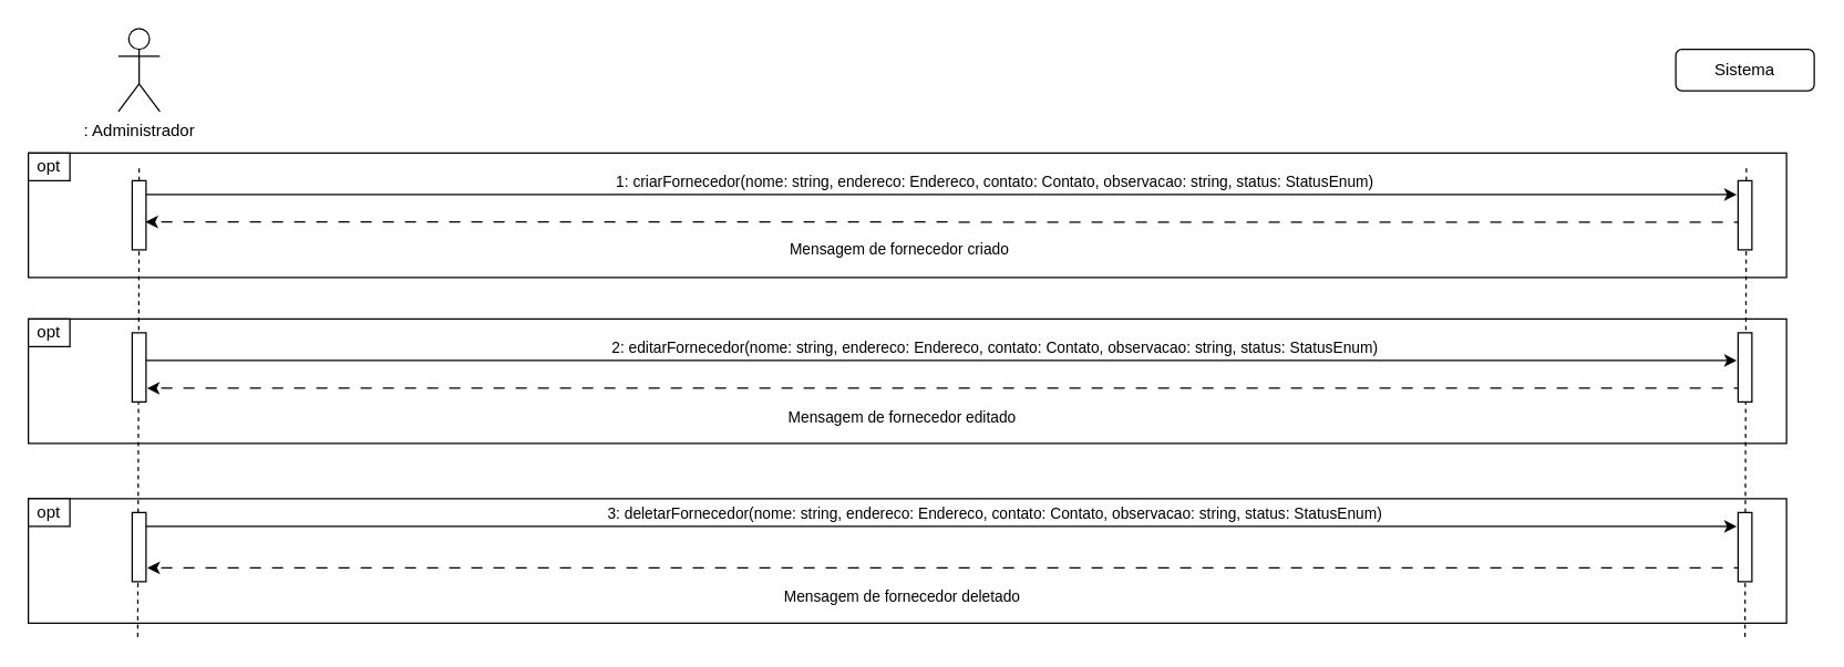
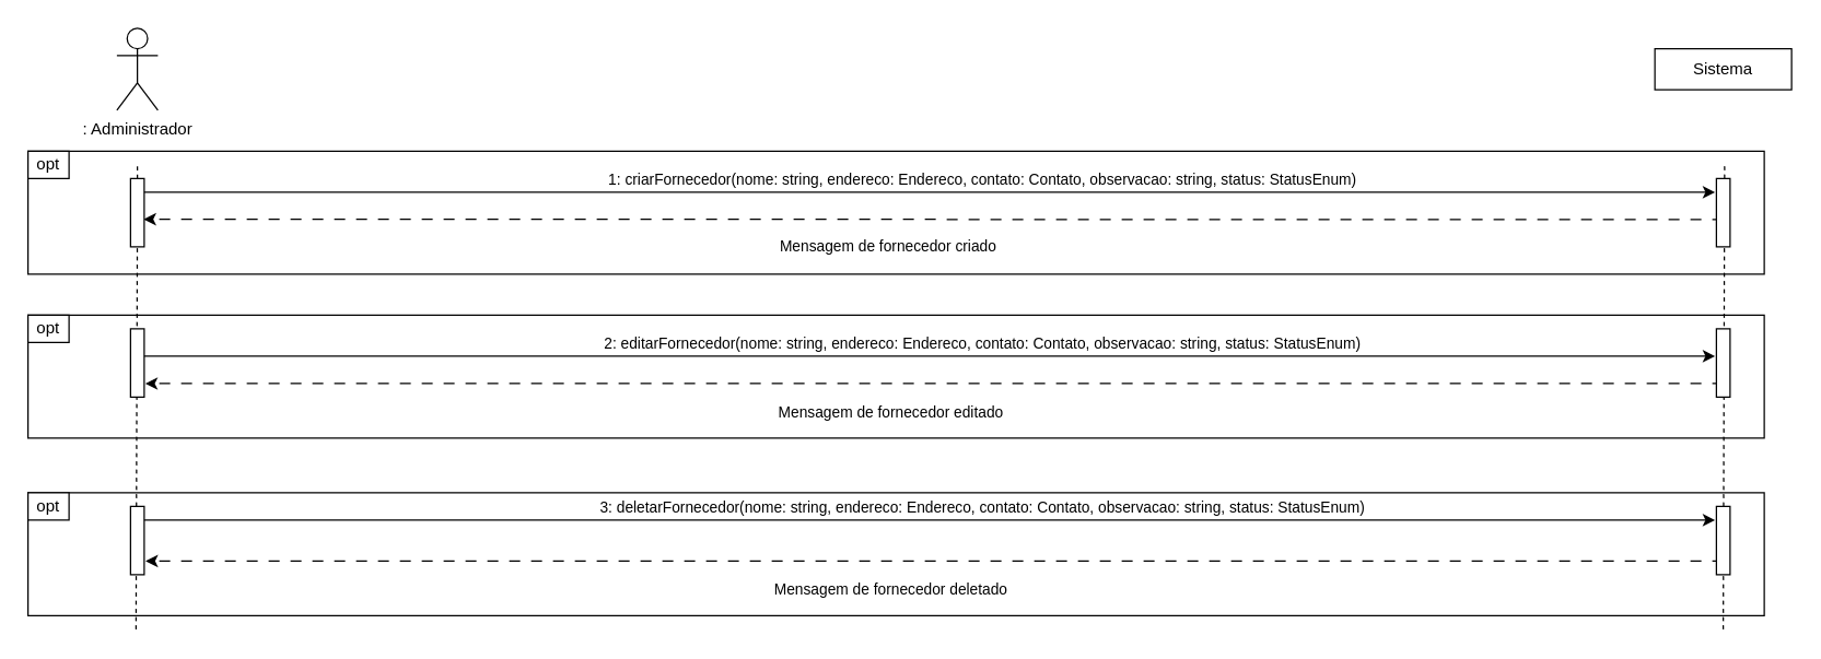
  <mxCell id="0" />
  <mxCell id="1" parent="0" />
  <mxCell id="2" value="" style="group" vertex="1" connectable="0" parent="1"><mxGeometry x="20" y="360" width="1270" height="90" as="geometry" /></mxCell>
  <mxCell id="3" value="" style="rounded=0;whiteSpace=wrap;html=1;" vertex="1" parent="2"><mxGeometry width="1270" height="90" as="geometry" /></mxCell>
  <mxCell id="4" value="opt" style="rounded=0;whiteSpace=wrap;html=1;" vertex="1" parent="2"><mxGeometry width="30" height="20" as="geometry" /></mxCell>
  <mxCell id="5" value="" style="group" vertex="1" connectable="0" parent="1"><mxGeometry x="20" y="230" width="1270" height="90" as="geometry" /></mxCell>
  <mxCell id="6" value="" style="rounded=0;whiteSpace=wrap;html=1;" vertex="1" parent="5"><mxGeometry width="1270" height="90" as="geometry" /></mxCell>
  <mxCell id="7" value="opt" style="rounded=0;whiteSpace=wrap;html=1;" vertex="1" parent="5"><mxGeometry width="30" height="20" as="geometry" /></mxCell>
  <mxCell id="8" value="" style="group" vertex="1" connectable="0" parent="1"><mxGeometry x="20" y="110" width="1270" height="90" as="geometry" /></mxCell>
  <mxCell id="9" value="" style="rounded=0;whiteSpace=wrap;html=1;" vertex="1" parent="8"><mxGeometry width="1270" height="90" as="geometry" /></mxCell>
  <mxCell id="10" value="opt" style="rounded=0;whiteSpace=wrap;html=1;" vertex="1" parent="8"><mxGeometry width="30" height="20" as="geometry" /></mxCell>
  <mxCell id="11" value=": Administrador" style="shape=umlActor;verticalLabelPosition=bottom;verticalAlign=top;html=1;outlineConnect=0;" parent="1" vertex="1"><mxGeometry x="85" y="20" width="30" height="60" as="geometry" /></mxCell>
- <mxCell id="12" value="Sistema" style="whiteSpace=wrap;html=1;rounded=1;" parent="1" vertex="1"><mxGeometry x="1210" y="35" width="100" height="30" as="geometry" /></mxCell>
+ <mxCell id="12" value="Sistema" style="rounded=0;whiteSpace=wrap;html=1;" parent="1" vertex="1"><mxGeometry x="1210" y="35" width="100" height="30" as="geometry" /></mxCell>
  <mxCell id="13" value="" style="endArrow=none;dashed=1;html=1;rounded=0;" parent="1" source="25" edge="1"><mxGeometry width="50" height="50" relative="1" as="geometry"><mxPoint x="99" y="600" as="sourcePoint" /><mxPoint x="100" y="120" as="targetPoint" /></mxGeometry></mxCell>
  <mxCell id="14" value="" style="endArrow=none;dashed=1;html=1;rounded=0;" parent="1" edge="1"><mxGeometry width="50" height="50" relative="1" as="geometry"><mxPoint x="1260" y="460" as="sourcePoint" /><mxPoint x="1261" y="120" as="targetPoint" /></mxGeometry></mxCell>
  <mxCell id="15" value="" style="endArrow=classic;html=1;rounded=0;" parent="1" edge="1"><mxGeometry width="50" height="50" relative="1" as="geometry"><mxPoint x="100" y="140" as="sourcePoint" /><mxPoint x="1254" y="140" as="targetPoint" /></mxGeometry></mxCell>
  <mxCell id="16" value="1: criarFornecedor(nome: string, endereco: Endereco, contato: Contato, observacao: string, status: StatusEnum)" style="edgeLabel;html=1;align=center;verticalAlign=middle;resizable=0;points=[];" parent="15" vertex="1" connectable="0"><mxGeometry x="-0.358" relative="1" as="geometry"><mxPoint x="247" y="-10" as="offset" /></mxGeometry></mxCell>
  <mxCell id="17" value="" style="endArrow=classic;html=1;rounded=0;dashed=1;dashPattern=8 8;entryX=0.967;entryY=0.596;entryDx=0;entryDy=0;entryPerimeter=0;" parent="1" target="25" edge="1"><mxGeometry width="50" height="50" relative="1" as="geometry"><mxPoint x="1260" y="160" as="sourcePoint" /><mxPoint x="110" y="160" as="targetPoint" /></mxGeometry></mxCell>
  <mxCell id="18" value="Mensagem de fornecedor criado" style="edgeLabel;html=1;align=center;verticalAlign=middle;resizable=0;points=[];" parent="17" vertex="1" connectable="0"><mxGeometry x="0.057" y="2" relative="1" as="geometry"><mxPoint y="18" as="offset" /></mxGeometry></mxCell>
  <mxCell id="19" value="" style="endArrow=none;dashed=1;html=1;rounded=0;" parent="1" target="25" edge="1"><mxGeometry width="50" height="50" relative="1" as="geometry"><mxPoint x="99" y="460" as="sourcePoint" /><mxPoint x="100" y="120" as="targetPoint" /></mxGeometry></mxCell>
  <mxCell id="20" value="" style="endArrow=classic;html=1;rounded=0;" parent="1" edge="1"><mxGeometry width="50" height="50" relative="1" as="geometry"><mxPoint x="100" y="260" as="sourcePoint" /><mxPoint x="1254" y="260" as="targetPoint" /></mxGeometry></mxCell>
  <mxCell id="21" value="2: editarFornecedor(nome: string, endereco: Endereco, contato: Contato, observacao: string, status: StatusEnum)" style="edgeLabel;html=1;align=center;verticalAlign=middle;resizable=0;points=[];" parent="20" vertex="1" connectable="0"><mxGeometry x="-0.358" relative="1" as="geometry"><mxPoint x="247" y="-10" as="offset" /></mxGeometry></mxCell>
  <mxCell id="22" value="" style="endArrow=classic;html=1;rounded=0;dashed=1;dashPattern=8 8;entryX=1.078;entryY=0.801;entryDx=0;entryDy=0;entryPerimeter=0;" parent="1" target="28" edge="1"><mxGeometry width="50" height="50" relative="1" as="geometry"><mxPoint x="1260" y="280" as="sourcePoint" /><mxPoint x="110" y="280" as="targetPoint" /></mxGeometry></mxCell>
  <mxCell id="23" value="Mensagem de fornecedor editado" style="edgeLabel;html=1;align=center;verticalAlign=middle;resizable=0;points=[];" parent="22" vertex="1" connectable="0"><mxGeometry x="0.057" y="2" relative="1" as="geometry"><mxPoint y="18" as="offset" /></mxGeometry></mxCell>
  <mxCell id="24" value="" style="rounded=0;whiteSpace=wrap;html=1;" parent="1" vertex="1"><mxGeometry x="1255" y="130" width="10" height="50" as="geometry" /></mxCell>
  <mxCell id="25" value="" style="rounded=0;whiteSpace=wrap;html=1;" parent="1" vertex="1"><mxGeometry x="95" y="130" width="10" height="50" as="geometry" /></mxCell>
  <mxCell id="26" value="" style="endArrow=classic;html=1;rounded=0;" parent="1" edge="1"><mxGeometry width="50" height="50" relative="1" as="geometry"><mxPoint x="100" y="380" as="sourcePoint" /><mxPoint x="1254" y="380" as="targetPoint" /></mxGeometry></mxCell>
  <mxCell id="27" value="3: deletarFornecedor(nome: string, endereco: Endereco, contato: Contato, observacao: string, status: StatusEnum)" style="edgeLabel;html=1;align=center;verticalAlign=middle;resizable=0;points=[];" parent="26" vertex="1" connectable="0"><mxGeometry x="-0.358" relative="1" as="geometry"><mxPoint x="247" y="-10" as="offset" /></mxGeometry></mxCell>
  <mxCell id="28" value="" style="rounded=0;whiteSpace=wrap;html=1;" parent="1" vertex="1"><mxGeometry x="95" y="240" width="10" height="50" as="geometry" /></mxCell>
  <mxCell id="29" value="" style="rounded=0;whiteSpace=wrap;html=1;" parent="1" vertex="1"><mxGeometry x="1255" y="240" width="10" height="50" as="geometry" /></mxCell>
  <mxCell id="30" value="" style="rounded=0;whiteSpace=wrap;html=1;" parent="1" vertex="1"><mxGeometry x="95" y="370" width="10" height="50" as="geometry" /></mxCell>
  <mxCell id="31" value="" style="endArrow=classic;html=1;rounded=0;dashed=1;dashPattern=8 8;entryX=1.078;entryY=0.801;entryDx=0;entryDy=0;entryPerimeter=0;" parent="1" edge="1"><mxGeometry width="50" height="50" relative="1" as="geometry"><mxPoint x="1260" y="410" as="sourcePoint" /><mxPoint x="106" y="410" as="targetPoint" /></mxGeometry></mxCell>
  <mxCell id="32" value="Mensagem de fornecedor deletado" style="edgeLabel;html=1;align=center;verticalAlign=middle;resizable=0;points=[];" parent="31" vertex="1" connectable="0"><mxGeometry x="0.057" y="2" relative="1" as="geometry"><mxPoint y="18" as="offset" /></mxGeometry></mxCell>
  <mxCell id="33" value="" style="rounded=0;whiteSpace=wrap;html=1;" parent="1" vertex="1"><mxGeometry x="1255" y="370" width="10" height="50" as="geometry" /></mxCell>
